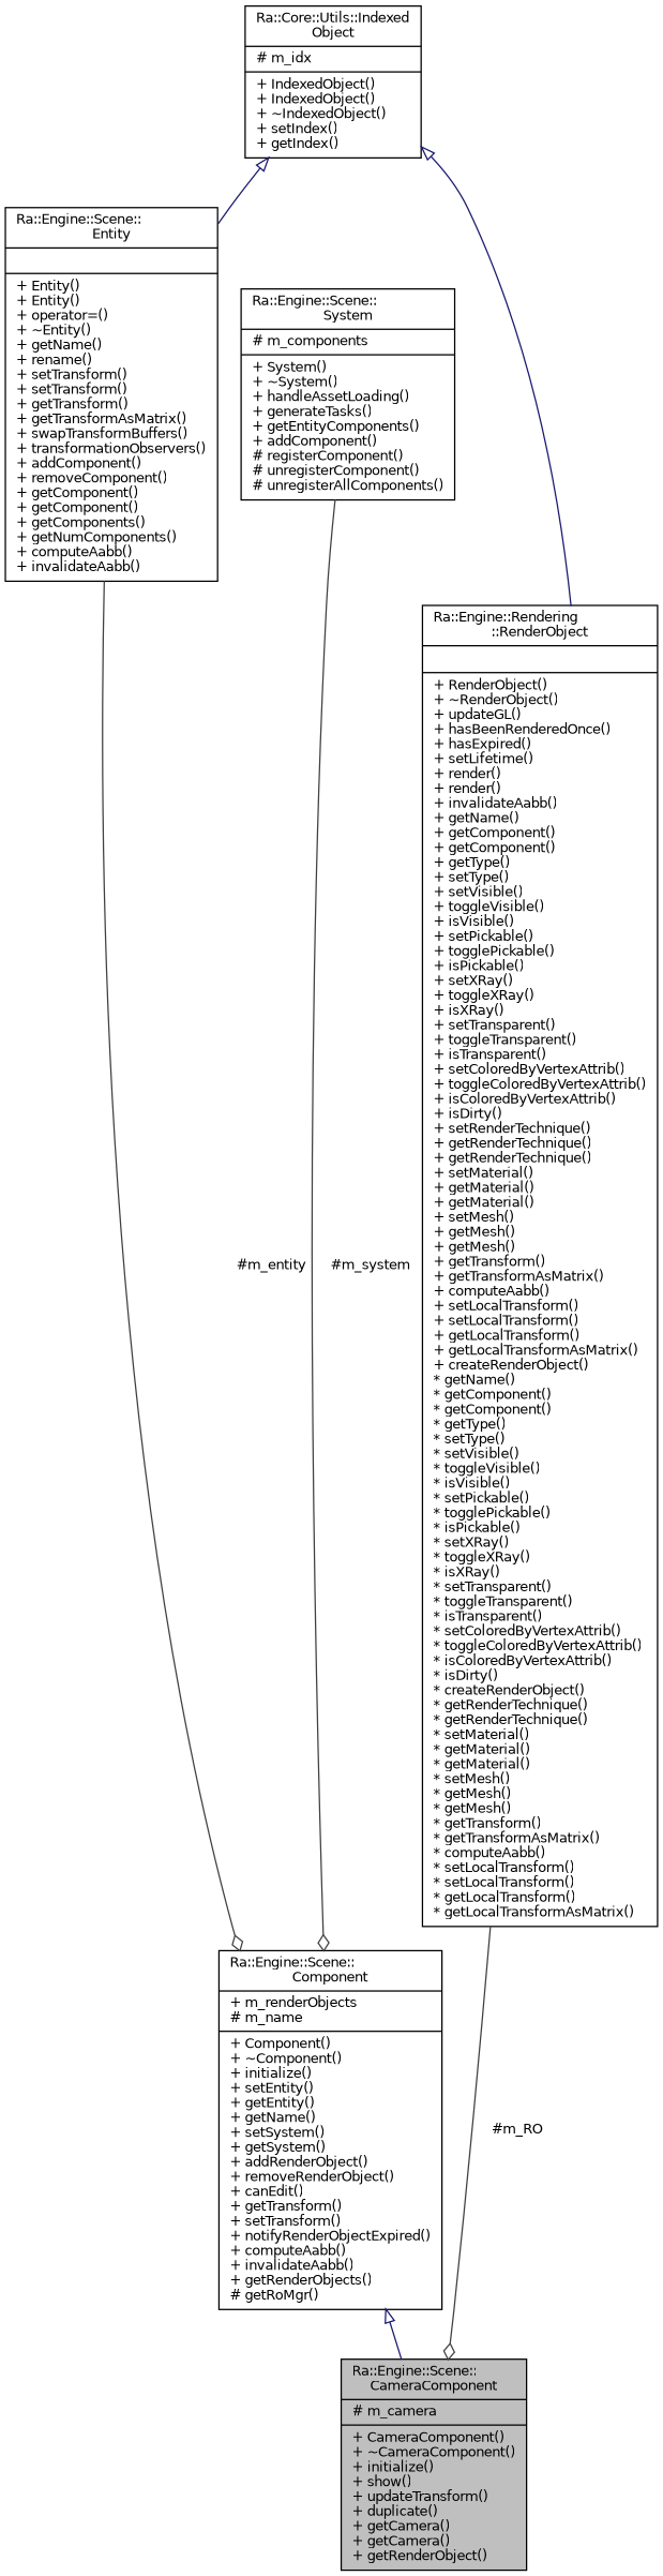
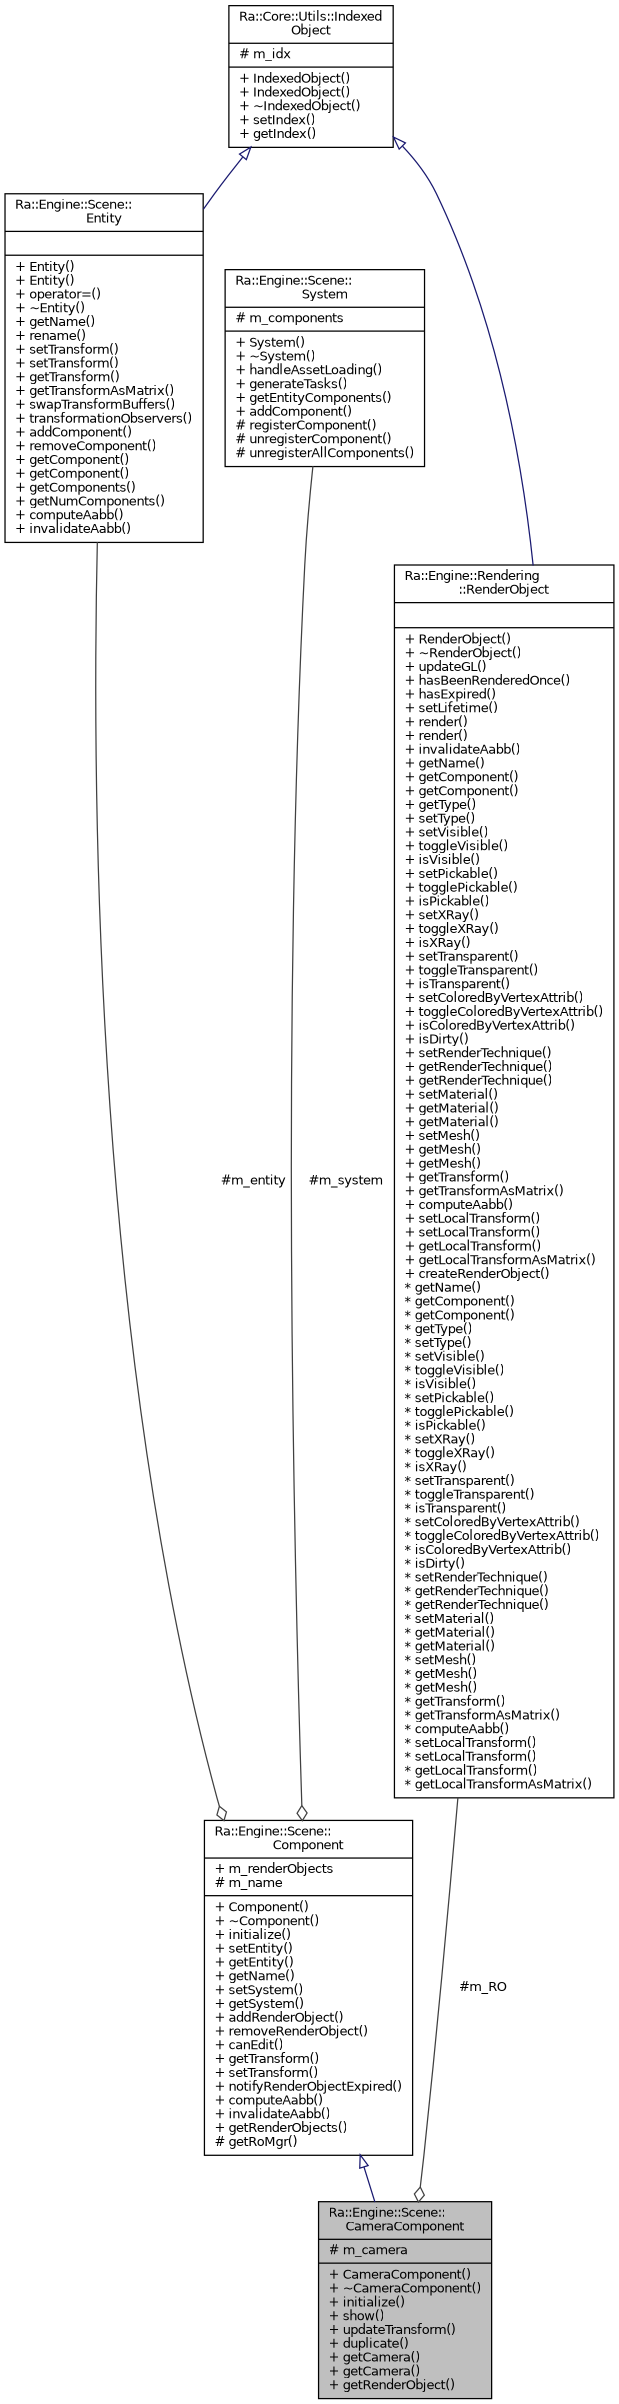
  digraph {
    node [color=black fillcolor=white fontname=Helvetica fontsize=10 shape=record style=filled]
    edge [color=midnightblue fontname=Helvetica fontsize=10 labelfontname=Helvetica labelfontsize=10 style=solid]
    n1 [fillcolor=grey75 fontcolor=black height=0.2 label="{Ra::Engine::Scene::\lCameraComponent\n|# m_camera\l|+ CameraComponent()\l+ ~CameraComponent()\l+ initialize()\l+ show()\l+ updateTransform()\l+ duplicate()\l+ getCamera()\l+ getCamera()\l+ getRenderObject()\l}" width=0.4]
    n2 [height=0.2 label="{Ra::Engine::Scene::\lComponent\n|+ m_renderObjects\l# m_name\l|+ Component()\l+ ~Component()\l+ initialize()\l+ setEntity()\l+ getEntity()\l+ getName()\l+ setSystem()\l+ getSystem()\l+ addRenderObject()\l+ removeRenderObject()\l+ canEdit()\l+ getTransform()\l+ setTransform()\l+ notifyRenderObjectExpired()\l+ computeAabb()\l+ invalidateAabb()\l+ getRenderObjects()\l# getRoMgr()\l}" width=0.4]
    n3 [height=0.2 label="{Ra::Engine::Scene::\lEntity\n||+ Entity()\l+ Entity()\l+ operator=()\l+ ~Entity()\l+ getName()\l+ rename()\l+ setTransform()\l+ setTransform()\l+ getTransform()\l+ getTransformAsMatrix()\l+ swapTransformBuffers()\l+ transformationObservers()\l+ addComponent()\l+ removeComponent()\l+ getComponent()\l+ getComponent()\l+ getComponents()\l+ getNumComponents()\l+ computeAabb()\l+ invalidateAabb()\l}" width=0.4]
    n4 [height=0.2 label="{Ra::Core::Utils::Indexed\lObject\n|# m_idx\l|+ IndexedObject()\l+ IndexedObject()\l+ ~IndexedObject()\l+ setIndex()\l+ getIndex()\l}" width=0.4]
-   n5 [height=0.2 label="{Ra::Engine::Rendering\l::RenderObject\n||+ RenderObject()\l+ ~RenderObject()\l+ updateGL()\l+ hasBeenRenderedOnce()\l+ hasExpired()\l+ setLifetime()\l+ render()\l+ render()\l+ invalidateAabb()\l+ getName()\l+ getComponent()\l+ getComponent()\l+ getType()\l+ setType()\l+ setVisible()\l+ toggleVisible()\l+ isVisible()\l+ setPickable()\l+ togglePickable()\l+ isPickable()\l+ setXRay()\l+ toggleXRay()\l+ isXRay()\l+ setTransparent()\l+ toggleTransparent()\l+ isTransparent()\l+ setColoredByVertexAttrib()\l+ toggleColoredByVertexAttrib()\l+ isColoredByVertexAttrib()\l+ isDirty()\l+ setRenderTechnique()\l+ getRenderTechnique()\l+ getRenderTechnique()\l+ setMaterial()\l+ getMaterial()\l+ getMaterial()\l+ setMesh()\l+ getMesh()\l+ getMesh()\l+ getTransform()\l+ getTransformAsMatrix()\l+ computeAabb()\l+ setLocalTransform()\l+ setLocalTransform()\l+ getLocalTransform()\l+ getLocalTransformAsMatrix()\l+ createRenderObject()\l* getName()\l* getComponent()\l* getComponent()\l* getType()\l* setType()\l* setVisible()\l* toggleVisible()\l* isVisible()\l* setPickable()\l* togglePickable()\l* isPickable()\l* setXRay()\l* toggleXRay()\l* isXRay()\l* setTransparent()\l* toggleTransparent()\l* isTransparent()\l* setColoredByVertexAttrib()\l* toggleColoredByVertexAttrib()\l* isColoredByVertexAttrib()\l* isDirty()\l* createRenderObject()\l* getRenderTechnique()\l* getRenderTechnique()\l* setMaterial()\l* getMaterial()\l* getMaterial()\l* setMesh()\l* getMesh()\l* getMesh()\l* getTransform()\l* getTransformAsMatrix()\l* computeAabb()\l* setLocalTransform()\l* setLocalTransform()\l* getLocalTransform()\l* getLocalTransformAsMatrix()\l}" width=0.4]
+   n5 [height=0.2 label="{Ra::Engine::Rendering\l::RenderObject\n||+ RenderObject()\l+ ~RenderObject()\l+ updateGL()\l+ hasBeenRenderedOnce()\l+ hasExpired()\l+ setLifetime()\l+ render()\l+ render()\l+ invalidateAabb()\l+ getName()\l+ getComponent()\l+ getComponent()\l+ getType()\l+ setType()\l+ setVisible()\l+ toggleVisible()\l+ isVisible()\l+ setPickable()\l+ togglePickable()\l+ isPickable()\l+ setXRay()\l+ toggleXRay()\l+ isXRay()\l+ setTransparent()\l+ toggleTransparent()\l+ isTransparent()\l+ setColoredByVertexAttrib()\l+ toggleColoredByVertexAttrib()\l+ isColoredByVertexAttrib()\l+ isDirty()\l+ setRenderTechnique()\l+ getRenderTechnique()\l+ getRenderTechnique()\l+ setMaterial()\l+ getMaterial()\l+ getMaterial()\l+ setMesh()\l+ getMesh()\l+ getMesh()\l+ getTransform()\l+ getTransformAsMatrix()\l+ computeAabb()\l+ setLocalTransform()\l+ setLocalTransform()\l+ getLocalTransform()\l+ getLocalTransformAsMatrix()\l+ createRenderObject()\l* getName()\l* getComponent()\l* getComponent()\l* getType()\l* setType()\l* setVisible()\l* toggleVisible()\l* isVisible()\l* setPickable()\l* togglePickable()\l* isPickable()\l* setXRay()\l* toggleXRay()\l* isXRay()\l* setTransparent()\l* toggleTransparent()\l* isTransparent()\l* setColoredByVertexAttrib()\l* toggleColoredByVertexAttrib()\l* isColoredByVertexAttrib()\l* isDirty()\l* setRenderTechnique()\l* getRenderTechnique()\l* getRenderTechnique()\l* setMaterial()\l* getMaterial()\l* getMaterial()\l* setMesh()\l* getMesh()\l* getMesh()\l* getTransform()\l* getTransformAsMatrix()\l* computeAabb()\l* setLocalTransform()\l* setLocalTransform()\l* getLocalTransform()\l* getLocalTransformAsMatrix()\l}" width=0.4]
    n6 [height=0.2 label="{Ra::Engine::Scene::\lSystem\n|# m_components\l|+ System()\l+ ~System()\l+ handleAssetLoading()\l+ generateTasks()\l+ getEntityComponents()\l+ addComponent()\l# registerComponent()\l# unregisterComponent()\l# unregisterAllComponents()\l}" width=0.4]
    n2 -> n1 [arrowtail=onormal dir=back]
    n3 -> n2 [arrowhead=odiamond color=grey25 label=" #m_entity"]
    n4 -> n3 [arrowtail=onormal dir=back]
    n4 -> n5 [arrowtail=onormal dir=back]
    n5 -> n1 [arrowhead=odiamond color=grey25 label=" #m_RO"]
    n6 -> n2 [arrowhead=odiamond color=grey25 label=" #m_system"]
  }
